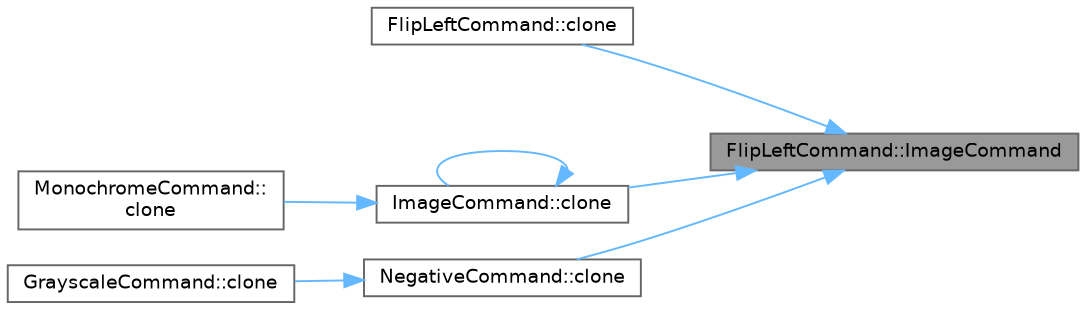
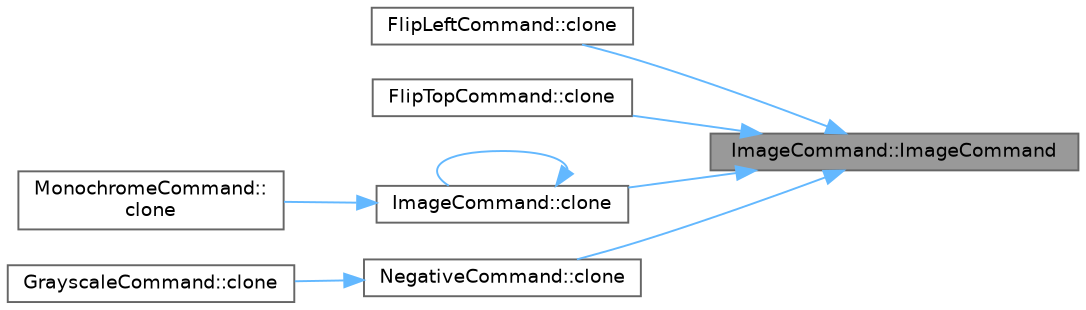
  digraph {
    rankdir=RL
    node [color=grey40 fillcolor=white fontname=Helvetica fontsize=10 shape=box style=filled]
    edge [color=steelblue1 dir=back fontname=Helvetica fontsize=10 labelfontname=Helvetica labelfontsize=10 style=solid]
-   n1 [color=gray40 fillcolor=grey60 fontcolor=black height=0.2 label="FlipLeftCommand::ImageCommand" width=0.4]
+   n1 [color=gray40 fillcolor=grey60 fontcolor=black height=0.2 label="ImageCommand::ImageCommand" width=0.4]
    n2 [height=0.2 label="FlipLeftCommand::clone" width=0.4]
+   n3 [height=0.2 label="FlipTopCommand::clone" width=0.4]
    n4 [height=0.2 label="ImageCommand::clone" width=0.4]
    n5 [height=0.2 label="NegativeCommand::clone" width=0.4]
    n6 [height=0.2 label="GrayscaleCommand::clone" width=0.4]
    n7 [height=0.2 label="MonochromeCommand::\lclone" width=0.4]
    n1 -> n2
+   n1 -> n3
    n1 -> n4
    n1 -> n5
    n4 -> n4
    n4 -> n7
    n5 -> n6
  }
